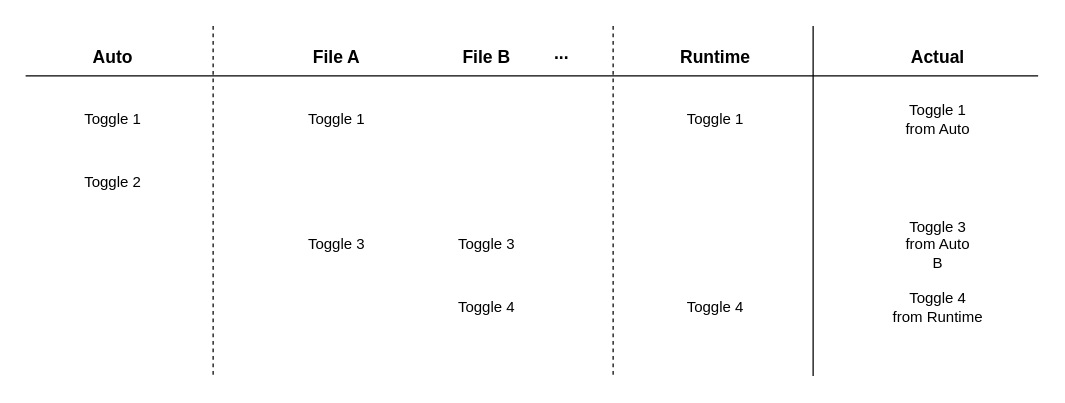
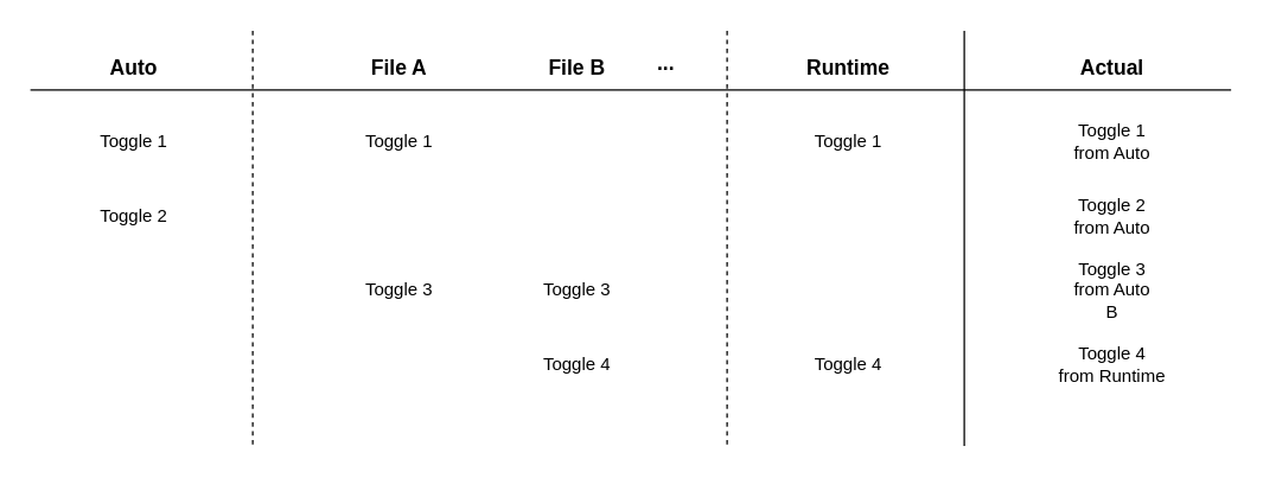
  <mxCell id="0" />
  <mxCell id="1" parent="0" />
  <mxCell id="2" value="" style="endArrow=none;dashed=1;html=1;rounded=0;strokeWidth=1;" parent="1" edge="1"><mxGeometry width="50" height="50" relative="1" as="geometry"><mxPoint x="170" y="20" as="sourcePoint" /><mxPoint x="170" y="300" as="targetPoint" /></mxGeometry></mxCell>
  <mxCell id="3" value="" style="endArrow=none;dashed=1;html=1;rounded=0;strokeWidth=1;" parent="1" edge="1"><mxGeometry width="50" height="50" relative="1" as="geometry"><mxPoint x="490" y="20" as="sourcePoint" /><mxPoint x="490" y="300" as="targetPoint" /></mxGeometry></mxCell>
  <mxCell id="4" value="" style="endArrow=none;html=1;rounded=0;strokeWidth=1;" parent="1" edge="1"><mxGeometry width="50" height="50" relative="1" as="geometry"><mxPoint x="650" y="20" as="sourcePoint" /><mxPoint x="650" y="300" as="targetPoint" /></mxGeometry></mxCell>
  <mxCell id="5" value="Auto" style="text;html=1;strokeColor=none;fillColor=none;align=center;verticalAlign=middle;whiteSpace=wrap;rounded=0;fontStyle=1;fontSize=14;" parent="1" vertex="1"><mxGeometry x="60" y="30" width="60" height="30" as="geometry" /></mxCell>
  <mxCell id="6" value="File A" style="text;html=1;strokeColor=none;fillColor=none;align=center;verticalAlign=middle;whiteSpace=wrap;rounded=0;fontStyle=1;fontSize=14;" parent="1" vertex="1"><mxGeometry x="239" y="30" width="60" height="30" as="geometry" /></mxCell>
  <mxCell id="7" value="File B" style="text;html=1;strokeColor=none;fillColor=none;align=center;verticalAlign=middle;whiteSpace=wrap;rounded=0;fontStyle=1;fontSize=14;" parent="1" vertex="1"><mxGeometry x="359" y="30" width="60" height="30" as="geometry" /></mxCell>
  <mxCell id="8" value="Runtime" style="text;html=1;strokeColor=none;fillColor=none;align=center;verticalAlign=middle;whiteSpace=wrap;rounded=0;fontStyle=1;fontSize=14;" parent="1" vertex="1"><mxGeometry x="542" y="30" width="60" height="30" as="geometry" /></mxCell>
  <mxCell id="9" value="Actual" style="text;html=1;strokeColor=none;fillColor=none;align=center;verticalAlign=middle;whiteSpace=wrap;rounded=0;fontStyle=1;fontSize=14;" parent="1" vertex="1"><mxGeometry x="720" y="30" width="60" height="30" as="geometry" /></mxCell>
  <mxCell id="10" value="" style="endArrow=none;html=1;rounded=0;strokeWidth=1;" parent="1" edge="1"><mxGeometry width="50" height="50" relative="1" as="geometry"><mxPoint x="20" as="sourcePoint" y="60" /><mxPoint x="830" as="targetPoint" y="60" /></mxGeometry></mxCell>
  <mxCell id="11" value="Toggle 1" style="text;html=1;strokeColor=none;fillColor=none;align=center;verticalAlign=middle;whiteSpace=wrap;rounded=0;" parent="1" vertex="1"><mxGeometry x="60" y="80" width="60" height="30" as="geometry" /></mxCell>
  <mxCell id="12" value="Toggle 1" style="text;html=1;strokeColor=none;fillColor=none;align=center;verticalAlign=middle;whiteSpace=wrap;rounded=0;" parent="1" vertex="1"><mxGeometry x="239" y="80" width="60" height="30" as="geometry" /></mxCell>
  <mxCell id="13" value="Toggle 1" style="text;html=1;strokeColor=none;fillColor=none;align=center;verticalAlign=middle;whiteSpace=wrap;rounded=0;" parent="1" vertex="1"><mxGeometry x="542" y="80" width="60" height="30" as="geometry" /></mxCell>
  <mxCell id="14" value="Toggle 1&lt;br&gt;from Auto" style="text;html=1;strokeColor=none;fillColor=none;align=center;verticalAlign=middle;whiteSpace=wrap;rounded=0;" parent="1" vertex="1"><mxGeometry x="700" y="80" width="100" height="30" as="geometry" /></mxCell>
  <mxCell id="15" value="Toggle 2" style="text;html=1;strokeColor=none;fillColor=none;align=center;verticalAlign=middle;whiteSpace=wrap;rounded=0;" parent="1" vertex="1"><mxGeometry x="60" y="130" width="60" height="30" as="geometry" /></mxCell>
+ <mxCell id="16" value="Toggle 2&lt;br&gt;from Auto" style="text;html=1;strokeColor=none;fillColor=none;align=center;verticalAlign=middle;whiteSpace=wrap;rounded=0;" parent="1" vertex="1"><mxGeometry x="700" y="130" width="100" height="30" as="geometry" /></mxCell>
  <mxCell id="17" value="Toggle 3" style="text;html=1;strokeColor=none;fillColor=none;align=center;verticalAlign=middle;whiteSpace=wrap;rounded=0;" parent="1" vertex="1"><mxGeometry x="239" y="180" width="60" height="30" as="geometry" /></mxCell>
  <mxCell id="18" value="Toggle 3" style="text;html=1;strokeColor=none;fillColor=none;align=center;verticalAlign=middle;whiteSpace=wrap;rounded=0;" parent="1" vertex="1"><mxGeometry x="359" y="180" width="60" height="30" as="geometry" /></mxCell>
  <mxCell id="19" value="Toggle 3&lt;br&gt;from Auto B" style="text;html=1;strokeColor=none;fillColor=none;align=center;verticalAlign=middle;whiteSpace=wrap;rounded=0;" parent="1" vertex="1"><mxGeometry x="720" y="180" width="60" height="30" as="geometry" /></mxCell>
  <mxCell id="20" value="Toggle 4" style="text;html=1;strokeColor=none;fillColor=none;align=center;verticalAlign=middle;whiteSpace=wrap;rounded=0;" parent="1" vertex="1"><mxGeometry x="359" y="230" width="60" height="30" as="geometry" /></mxCell>
  <mxCell id="21" value="Toggle 4&lt;br&gt;from Runtime" style="text;html=1;strokeColor=none;fillColor=none;align=center;verticalAlign=middle;whiteSpace=wrap;rounded=0;" parent="1" vertex="1"><mxGeometry x="710" y="230" width="80" height="30" as="geometry" /></mxCell>
  <mxCell id="22" value="Toggle 4" style="text;html=1;strokeColor=none;fillColor=none;align=center;verticalAlign=middle;whiteSpace=wrap;rounded=0;" parent="1" vertex="1"><mxGeometry x="542" y="230" width="60" height="30" as="geometry" /></mxCell>
  <mxCell id="23" value="..." style="text;html=1;strokeColor=none;fillColor=none;align=center;verticalAlign=middle;whiteSpace=wrap;rounded=0;fontStyle=1;fontSize=14;" vertex="1" parent="1"><mxGeometry x="419" y="27" width="60" height="30" as="geometry" /></mxCell>
